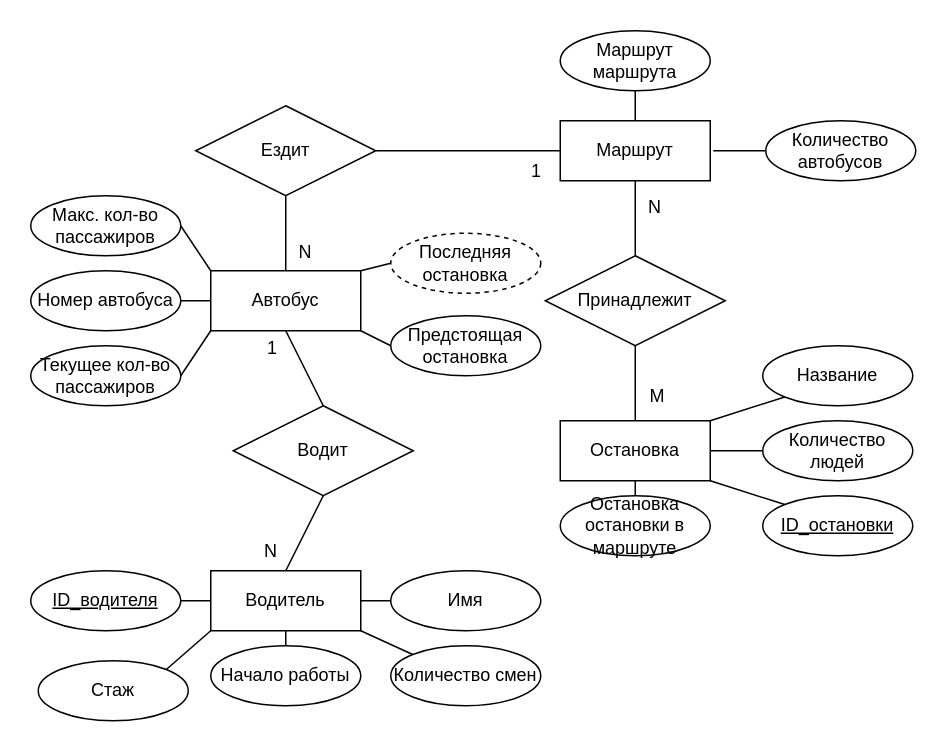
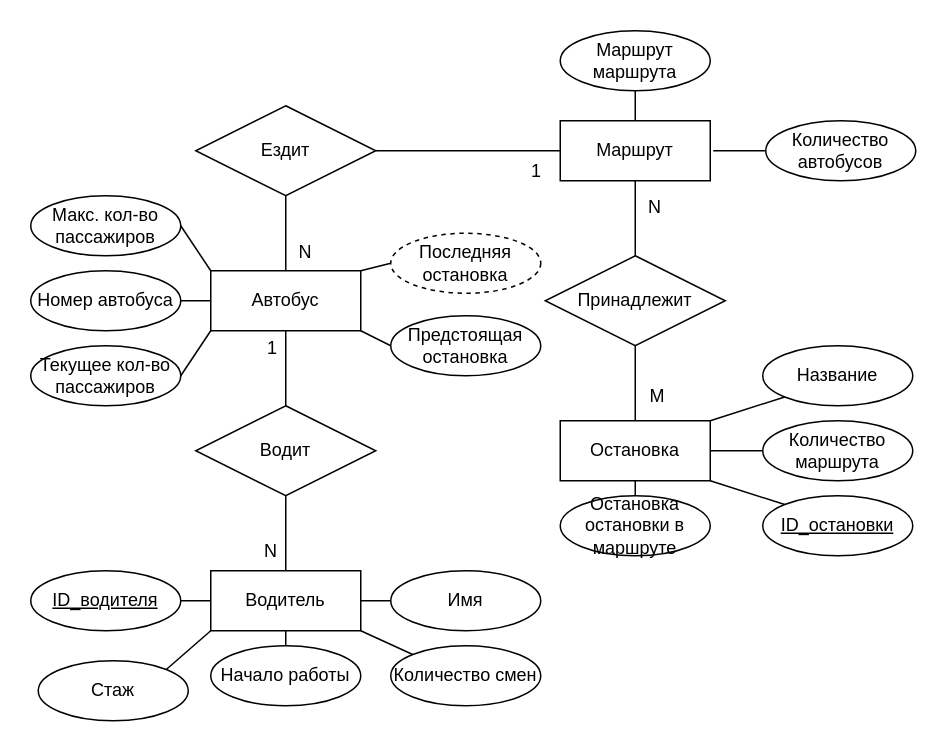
  <mxCell id="0" />
  <mxCell id="1" parent="0" />
  <mxCell id="2" value="Автобус" style="whiteSpace=wrap;html=1;align=center;" parent="1" vertex="1"><mxGeometry x="140" y="180" width="100" height="40" as="geometry" /></mxCell>
  <mxCell id="3" value="Остановка" style="whiteSpace=wrap;html=1;align=center;" parent="1" vertex="1"><mxGeometry x="373" y="280" width="100" height="40" as="geometry" /></mxCell>
  <mxCell id="4" value="" style="endArrow=none;html=1;rounded=0;entryX=0.5;entryY=0;entryDx=0;entryDy=0;exitX=0.5;exitY=1;exitDx=0;exitDy=0;" parent="1" source="40" target="3" edge="1"><mxGeometry relative="1" as="geometry"><mxPoint x="428" y="250" as="sourcePoint" /><mxPoint x="568" y="250" as="targetPoint" /></mxGeometry></mxCell>
  <mxCell id="5" value="Маршрут&lt;br&gt;" style="whiteSpace=wrap;html=1;align=center;" parent="1" vertex="1"><mxGeometry x="373" y="80" width="100" height="40" as="geometry" /></mxCell>
  <mxCell id="6" value="Ездит" style="shape=rhombus;perimeter=rhombusPerimeter;whiteSpace=wrap;html=1;align=center;" parent="1" vertex="1"><mxGeometry x="130" y="70" width="120" height="60" as="geometry" /></mxCell>
  <mxCell id="7" value="" style="endArrow=none;html=1;rounded=0;entryX=0.5;entryY=1;entryDx=0;entryDy=0;" parent="1" target="6" edge="1"><mxGeometry relative="1" as="geometry"><mxPoint x="190" y="180" as="sourcePoint" /><mxPoint x="340" y="280" as="targetPoint" /></mxGeometry></mxCell>
  <mxCell id="8" value="" style="endArrow=none;html=1;rounded=0;entryX=0;entryY=0.5;entryDx=0;entryDy=0;exitX=1;exitY=0.5;exitDx=0;exitDy=0;" parent="1" source="6" target="5" edge="1"><mxGeometry relative="1" as="geometry"><mxPoint x="190" y="89" as="sourcePoint" /><mxPoint x="440" y="80" as="targetPoint" /></mxGeometry></mxCell>
  <mxCell id="9" value="Водитель" style="whiteSpace=wrap;html=1;align=center;" parent="1" vertex="1"><mxGeometry x="140" y="380" width="100" height="40" as="geometry" /></mxCell>
- <mxCell id="10" value="Водит" style="shape=rhombus;perimeter=rhombusPerimeter;whiteSpace=wrap;html=1;align=center;" parent="1" vertex="1"><mxGeometry x="155" y="270" width="120" height="60" as="geometry" /></mxCell>
+ <mxCell id="10" value="Водит" style="shape=rhombus;perimeter=rhombusPerimeter;whiteSpace=wrap;html=1;align=center;" parent="1" vertex="1"><mxGeometry x="130" y="270" width="120" height="60" as="geometry" /></mxCell>
  <mxCell id="11" value="" style="endArrow=none;html=1;rounded=0;exitX=0.5;exitY=0;exitDx=0;exitDy=0;entryX=0.5;entryY=1;entryDx=0;entryDy=0;" parent="1" source="9" target="10" edge="1"><mxGeometry relative="1" as="geometry"><mxPoint x="330" y="360" as="sourcePoint" /><mxPoint x="490" y="360" as="targetPoint" /></mxGeometry></mxCell>
  <mxCell id="12" value="" style="endArrow=none;html=1;rounded=0;exitX=0.5;exitY=1;exitDx=0;exitDy=0;entryX=0.5;entryY=0;entryDx=0;entryDy=0;" parent="1" source="2" target="10" edge="1"><mxGeometry relative="1" as="geometry"><mxPoint x="250" y="210" as="sourcePoint" /><mxPoint x="410" y="210" as="targetPoint" /></mxGeometry></mxCell>
  <mxCell id="13" value="1" style="text;strokeColor=none;fillColor=none;spacingLeft=4;spacingRight=4;overflow=hidden;rotatable=0;points=[[0,0.5],[1,0.5]];portConstraint=eastwest;fontSize=12;whiteSpace=wrap;html=1;" parent="1" vertex="1"><mxGeometry x="172" y="218" width="40" height="30" as="geometry" /></mxCell>
  <mxCell id="14" value="N" style="text;strokeColor=none;fillColor=none;spacingLeft=4;spacingRight=4;overflow=hidden;rotatable=0;points=[[0,0.5],[1,0.5]];portConstraint=eastwest;fontSize=12;whiteSpace=wrap;html=1;" parent="1" vertex="1"><mxGeometry x="170" y="353" width="40" height="30" as="geometry" /></mxCell>
  <mxCell id="15" value="M" style="text;strokeColor=none;fillColor=none;spacingLeft=4;spacingRight=4;overflow=hidden;rotatable=0;points=[[0,0.5],[1,0.5]];portConstraint=eastwest;fontSize=12;whiteSpace=wrap;html=1;" parent="1" vertex="1"><mxGeometry x="427" y="250" width="40" height="30" as="geometry" /></mxCell>
  <mxCell id="16" value="1" style="text;strokeColor=none;fillColor=none;spacingLeft=4;spacingRight=4;overflow=hidden;rotatable=0;points=[[0,0.5],[1,0.5]];portConstraint=eastwest;fontSize=12;whiteSpace=wrap;html=1;" parent="1" vertex="1"><mxGeometry x="348" y="100" width="40" height="30" as="geometry" /></mxCell>
  <mxCell id="17" value="N" style="text;strokeColor=none;fillColor=none;spacingLeft=4;spacingRight=4;overflow=hidden;rotatable=0;points=[[0,0.5],[1,0.5]];portConstraint=eastwest;fontSize=12;whiteSpace=wrap;html=1;" parent="1" vertex="1"><mxGeometry x="193" y="154" width="40" height="30" as="geometry" /></mxCell>
  <mxCell id="18" value="ID_водителя" style="ellipse;whiteSpace=wrap;html=1;align=center;fontStyle=4;" parent="1" vertex="1"><mxGeometry x="20" y="380" width="100" height="40" as="geometry" /></mxCell>
  <mxCell id="19" value="Стаж" style="ellipse;whiteSpace=wrap;html=1;align=center;" parent="1" vertex="1"><mxGeometry x="25" y="440" width="100" height="40" as="geometry" /></mxCell>
  <mxCell id="20" value="Начало работы" style="ellipse;whiteSpace=wrap;html=1;align=center;" parent="1" vertex="1"><mxGeometry x="140" y="430" width="100" height="40" as="geometry" /></mxCell>
  <mxCell id="21" value="Количество смен" style="ellipse;whiteSpace=wrap;html=1;align=center;" parent="1" vertex="1"><mxGeometry x="260" y="430" width="100" height="40" as="geometry" /></mxCell>
  <mxCell id="22" value="" style="endArrow=none;html=1;rounded=0;exitX=1;exitY=0.5;exitDx=0;exitDy=0;" parent="1" source="18" edge="1"><mxGeometry relative="1" as="geometry"><mxPoint x="130" y="400" as="sourcePoint" /><mxPoint x="140" y="400" as="targetPoint" /></mxGeometry></mxCell>
  <mxCell id="23" value="" style="endArrow=none;html=1;rounded=0;exitX=1;exitY=0;exitDx=0;exitDy=0;entryX=0;entryY=1;entryDx=0;entryDy=0;" parent="1" source="19" target="9" edge="1"><mxGeometry relative="1" as="geometry"><mxPoint x="120" y="410" as="sourcePoint" /><mxPoint x="150" y="410" as="targetPoint" /></mxGeometry></mxCell>
  <mxCell id="24" value="" style="endArrow=none;html=1;rounded=0;exitX=0.5;exitY=0;exitDx=0;exitDy=0;entryX=0.5;entryY=1;entryDx=0;entryDy=0;" parent="1" source="20" target="9" edge="1"><mxGeometry relative="1" as="geometry"><mxPoint x="130" y="452" as="sourcePoint" /><mxPoint x="200" y="430" as="targetPoint" /></mxGeometry></mxCell>
  <mxCell id="25" value="" style="endArrow=none;html=1;rounded=0;exitX=0;exitY=0;exitDx=0;exitDy=0;entryX=1;entryY=1;entryDx=0;entryDy=0;" parent="1" source="21" target="9" edge="1"><mxGeometry relative="1" as="geometry"><mxPoint x="220" y="480" as="sourcePoint" /><mxPoint x="200" y="430" as="targetPoint" /></mxGeometry></mxCell>
  <mxCell id="26" value="ID_остановки" style="ellipse;whiteSpace=wrap;html=1;align=center;fontStyle=4;" parent="1" vertex="1"><mxGeometry x="508" y="330" width="100" height="40" as="geometry" /></mxCell>
  <mxCell id="27" value="Название" style="ellipse;whiteSpace=wrap;html=1;align=center;" parent="1" vertex="1"><mxGeometry x="508" y="230" width="100" height="40" as="geometry" /></mxCell>
- <mxCell id="28" value="Количество людей" style="ellipse;whiteSpace=wrap;html=1;align=center;" parent="1" vertex="1"><mxGeometry x="508" y="280" width="100" height="40" as="geometry" /></mxCell>
+ <mxCell id="28" value="Количество маршрута" style="ellipse;whiteSpace=wrap;html=1;align=center;" parent="1" vertex="1"><mxGeometry x="508" y="280" width="100" height="40" as="geometry" /></mxCell>
  <mxCell id="29" value="" style="endArrow=none;html=1;rounded=0;exitX=1;exitY=1;exitDx=0;exitDy=0;entryX=0;entryY=0;entryDx=0;entryDy=0;" parent="1" source="3" target="26" edge="1"><mxGeometry relative="1" as="geometry"><mxPoint x="498" y="230" as="sourcePoint" /><mxPoint x="658" y="230" as="targetPoint" /></mxGeometry></mxCell>
  <mxCell id="30" value="" style="endArrow=none;html=1;rounded=0;exitX=1;exitY=0.5;exitDx=0;exitDy=0;entryX=0;entryY=0.5;entryDx=0;entryDy=0;" parent="1" source="3" target="28" edge="1"><mxGeometry relative="1" as="geometry"><mxPoint x="478" y="230" as="sourcePoint" /><mxPoint x="478" y="280" as="targetPoint" /></mxGeometry></mxCell>
  <mxCell id="31" value="" style="endArrow=none;html=1;rounded=0;exitX=1;exitY=0;exitDx=0;exitDy=0;entryX=0;entryY=1;entryDx=0;entryDy=0;" parent="1" source="3" target="27" edge="1"><mxGeometry relative="1" as="geometry"><mxPoint x="528" y="200" as="sourcePoint" /><mxPoint x="558" y="175" as="targetPoint" /></mxGeometry></mxCell>
  <mxCell id="32" value="" style="endArrow=none;html=1;rounded=0;exitX=1;exitY=0.5;exitDx=0;exitDy=0;entryX=0;entryY=0;entryDx=0;entryDy=0;" parent="1" source="44" target="2" edge="1"><mxGeometry relative="1" as="geometry"><mxPoint x="50" y="155" as="sourcePoint" /><mxPoint x="260" y="140" as="targetPoint" /></mxGeometry></mxCell>
  <mxCell id="33" value="" style="endArrow=none;html=1;rounded=0;exitX=1;exitY=0.5;exitDx=0;exitDy=0;entryX=0;entryY=0.5;entryDx=0;entryDy=0;" parent="1" source="45" target="2" edge="1"><mxGeometry relative="1" as="geometry"><mxPoint x="50" y="200" as="sourcePoint" /><mxPoint x="140" y="185" as="targetPoint" /></mxGeometry></mxCell>
  <mxCell id="34" value="" style="line;strokeWidth=1;rotatable=0;dashed=0;labelPosition=right;align=left;verticalAlign=middle;spacingTop=0;spacingLeft=6;points=[];portConstraint=eastwest;" parent="1" vertex="1"><mxGeometry x="60" y="170" height="10" as="geometry" /></mxCell>
  <mxCell id="35" value="" style="endArrow=none;html=1;rounded=0;exitX=0.5;exitY=1;exitDx=0;exitDy=0;entryX=0.5;entryY=0;entryDx=0;entryDy=0;" parent="1" source="47" target="5" edge="1"><mxGeometry relative="1" as="geometry"><mxPoint x="423" y="40" as="sourcePoint" /><mxPoint x="218" y="150" as="targetPoint" /></mxGeometry></mxCell>
  <mxCell id="36" value="" style="endArrow=none;html=1;rounded=0;exitX=0;exitY=1;exitDx=0;exitDy=0;entryX=1;entryY=0.5;entryDx=0;entryDy=0;" parent="1" source="2" target="46" edge="1"><mxGeometry relative="1" as="geometry"><mxPoint x="260" y="240" as="sourcePoint" /><mxPoint x="60" y="240" as="targetPoint" /></mxGeometry></mxCell>
  <mxCell id="37" value="" style="endArrow=none;html=1;rounded=0;exitX=1;exitY=1;exitDx=0;exitDy=0;entryX=0;entryY=0.5;entryDx=0;entryDy=0;" parent="1" source="2" target="50" edge="1"><mxGeometry relative="1" as="geometry"><mxPoint x="220" y="250" as="sourcePoint" /><mxPoint x="260" y="230" as="targetPoint" /></mxGeometry></mxCell>
  <mxCell id="38" value="" style="endArrow=none;html=1;rounded=0;exitX=1;exitY=0;exitDx=0;exitDy=0;entryX=0;entryY=0.5;entryDx=0;entryDy=0;" parent="1" source="2" target="51" edge="1"><mxGeometry relative="1" as="geometry"><mxPoint x="220" y="240" as="sourcePoint" /><mxPoint x="260" y="175" as="targetPoint" /></mxGeometry></mxCell>
  <mxCell id="39" value="" style="endArrow=none;html=1;rounded=0;entryX=0.5;entryY=1;entryDx=0;entryDy=0;exitX=0.5;exitY=0;exitDx=0;exitDy=0;" parent="1" source="40" target="5" edge="1"><mxGeometry relative="1" as="geometry"><mxPoint x="338" y="200" as="sourcePoint" /><mxPoint x="453" y="275" as="targetPoint" /></mxGeometry></mxCell>
  <mxCell id="40" value="Принадлежит" style="shape=rhombus;perimeter=rhombusPerimeter;whiteSpace=wrap;html=1;align=center;" parent="1" vertex="1"><mxGeometry x="363" y="170" width="120" height="60" as="geometry" /></mxCell>
  <mxCell id="41" value="" style="endArrow=none;html=1;rounded=0;entryX=0.5;entryY=1;entryDx=0;entryDy=0;exitX=0.5;exitY=0;exitDx=0;exitDy=0;" parent="1" source="48" target="3" edge="1"><mxGeometry relative="1" as="geometry"><mxPoint x="423" y="380" as="sourcePoint" /><mxPoint x="453" y="380" as="targetPoint" /></mxGeometry></mxCell>
  <mxCell id="42" value="Имя" style="ellipse;whiteSpace=wrap;html=1;align=center;" parent="1" vertex="1"><mxGeometry x="260" y="380" width="100" height="40" as="geometry" /></mxCell>
  <mxCell id="43" value="" style="endArrow=none;html=1;rounded=0;exitX=0;exitY=0.5;exitDx=0;exitDy=0;entryX=1;entryY=0.5;entryDx=0;entryDy=0;" parent="1" source="42" target="9" edge="1"><mxGeometry relative="1" as="geometry"><mxPoint x="290" y="460" as="sourcePoint" /><mxPoint x="250" y="430" as="targetPoint" /></mxGeometry></mxCell>
  <mxCell id="44" value="Макс. кол-во пассажиров" style="ellipse;whiteSpace=wrap;html=1;align=center;" vertex="1" parent="1"><mxGeometry x="20" y="130" width="100" height="40" as="geometry" /></mxCell>
  <mxCell id="45" value="Номер автобуса" style="ellipse;whiteSpace=wrap;html=1;align=center;" vertex="1" parent="1"><mxGeometry x="20" y="180" width="100" height="40" as="geometry" /></mxCell>
  <mxCell id="46" value="Текущее кол-во пассажиров" style="ellipse;whiteSpace=wrap;html=1;align=center;" vertex="1" parent="1"><mxGeometry x="20" y="230" width="100" height="40" as="geometry" /></mxCell>
  <mxCell id="47" value="Маршрут маршрута" style="ellipse;whiteSpace=wrap;html=1;align=center;" vertex="1" parent="1"><mxGeometry x="373" y="20" width="100" height="40" as="geometry" /></mxCell>
  <mxCell id="48" value="Остановка остановки в маршруте" style="ellipse;whiteSpace=wrap;html=1;align=center;" vertex="1" parent="1"><mxGeometry x="373" y="330" width="100" height="40" as="geometry" /></mxCell>
  <mxCell id="49" style="edgeStyle=orthogonalEdgeStyle;rounded=0;orthogonalLoop=1;jettySize=auto;html=1;exitX=0.5;exitY=1;exitDx=0;exitDy=0;" edge="1" parent="1" source="20" target="20"><mxGeometry relative="1" as="geometry" /></mxCell>
  <mxCell id="50" value="Предстоящая остановка" style="ellipse;whiteSpace=wrap;html=1;align=center;" vertex="1" parent="1"><mxGeometry x="260" y="210" width="100" height="40" as="geometry" /></mxCell>
  <mxCell id="51" value="Последняя остановка" style="ellipse;whiteSpace=wrap;html=1;align=center;dashed=1;" vertex="1" parent="1"><mxGeometry x="260" y="155" width="100" height="40" as="geometry" /></mxCell>
  <mxCell id="52" value="N" style="text;strokeColor=none;fillColor=none;spacingLeft=4;spacingRight=4;overflow=hidden;rotatable=0;points=[[0,0.5],[1,0.5]];portConstraint=eastwest;fontSize=12;whiteSpace=wrap;html=1;" vertex="1" parent="1"><mxGeometry x="426" y="124" width="40" height="30" as="geometry" /></mxCell>
  <mxCell id="53" value="Количество автобусов" style="ellipse;whiteSpace=wrap;html=1;align=center;" vertex="1" parent="1"><mxGeometry x="510" y="80" width="100" height="40" as="geometry" /></mxCell>
  <mxCell id="54" value="" style="endArrow=none;html=1;rounded=0;exitX=1;exitY=0.5;exitDx=0;exitDy=0;entryX=0;entryY=0.5;entryDx=0;entryDy=0;" edge="1" parent="1" target="53"><mxGeometry relative="1" as="geometry"><mxPoint x="475" y="100" as="sourcePoint" /><mxPoint x="480" y="80" as="targetPoint" /></mxGeometry></mxCell>
